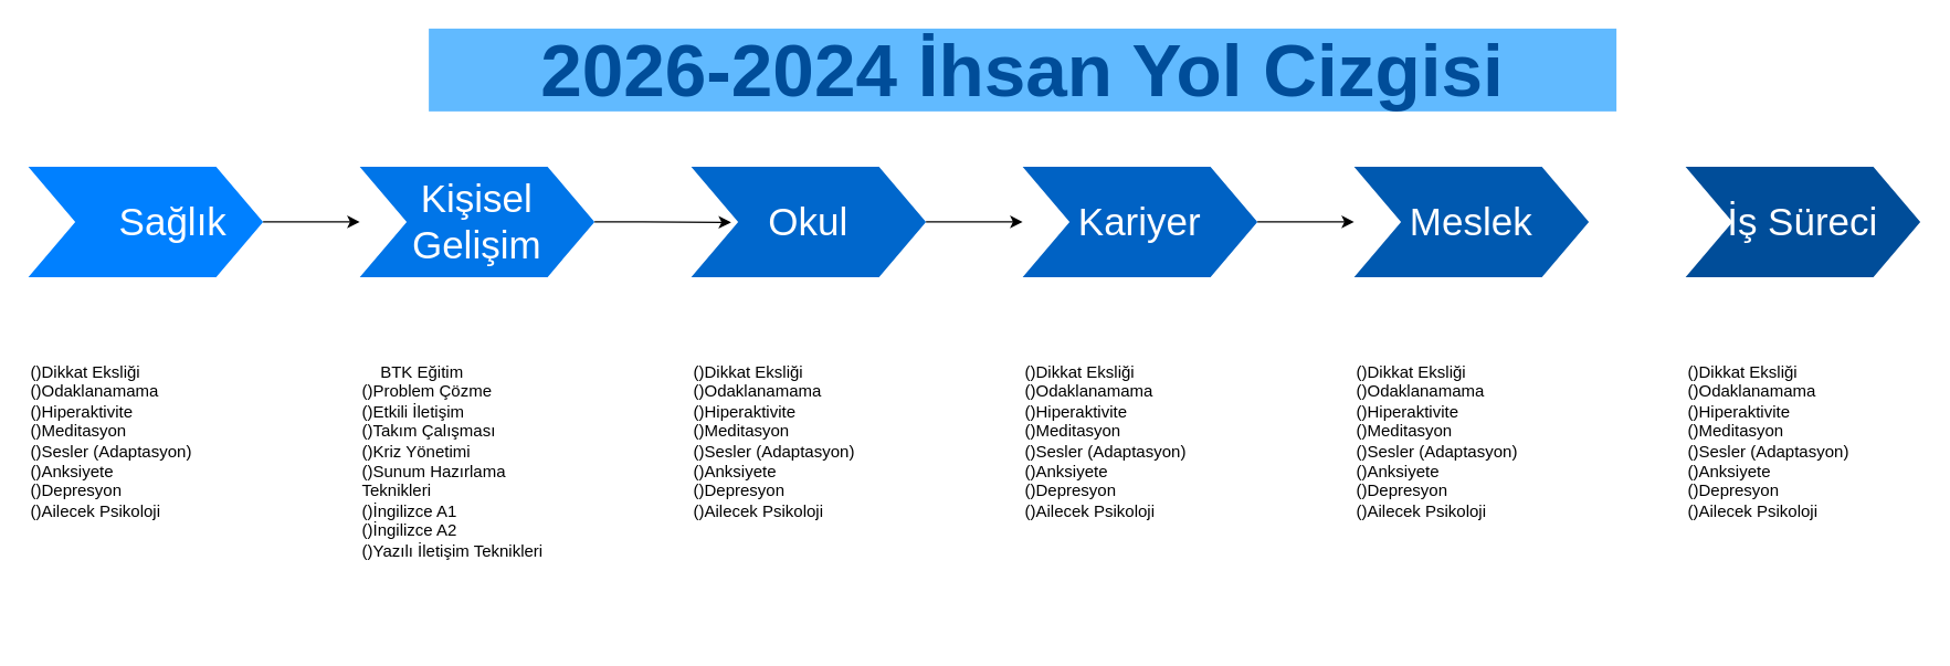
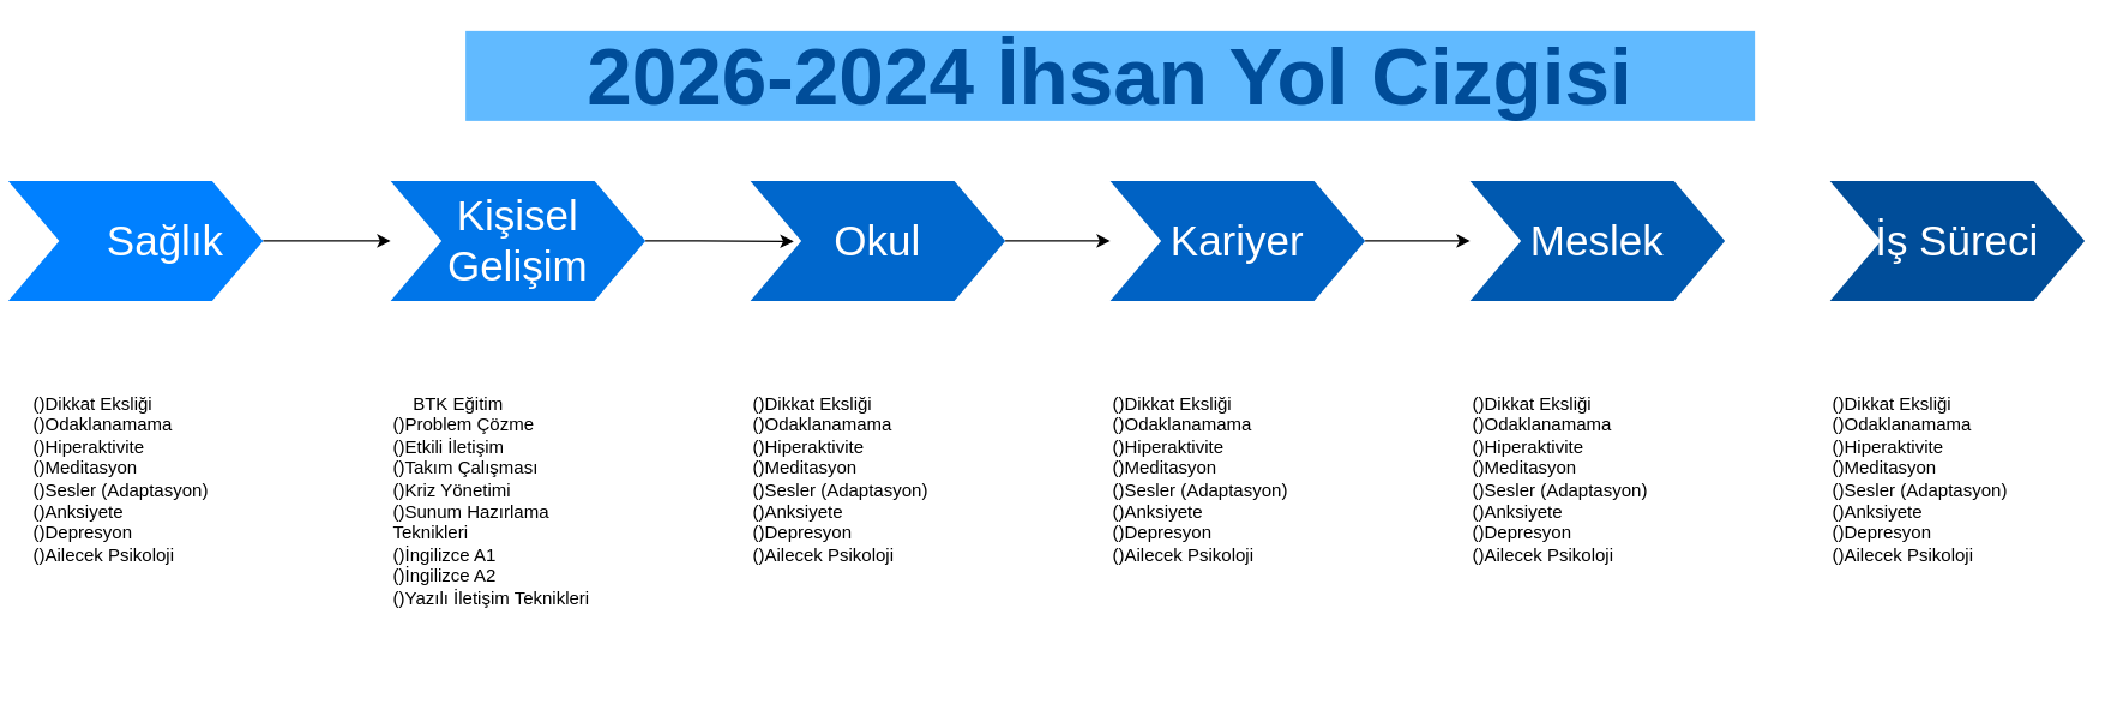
  <mxCell id="0" />
  <mxCell id="1" parent="0" />
  <mxCell id="2" style="edgeStyle=orthogonalEdgeStyle;rounded=0;orthogonalLoop=1;jettySize=auto;html=1;exitX=1;exitY=0.5;exitDx=0;exitDy=0;" edge="1" parent="1" source="3" target="4"><mxGeometry relative="1" as="geometry" /></mxCell>
- <mxCell id="3" value="&lt;blockquote style=&quot;margin: 0 0 0 40px; border: none; padding: 0px;&quot;&gt;Sağlık&lt;/blockquote&gt;" style="shape=step;whiteSpace=wrap;html=1;fontSize=28;fillColor=#0080FF;fontColor=#FFFFFF;strokeColor=none;" parent="1" vertex="1"><mxGeometry x="20" y="120" width="170" height="80" as="geometry" /></mxCell>
+ <mxCell id="3" value="&lt;blockquote style=&quot;margin: 0 0 0 40px; border: none; padding: 0px;&quot;&gt;Sağlık&lt;/blockquote&gt;" style="shape=step;whiteSpace=wrap;html=1;fontSize=28;fillColor=#0080FF;fontColor=#FFFFFF;strokeColor=none;" parent="1" vertex="1"><mxGeometry x="5" y="120" width="170" height="80" as="geometry" /></mxCell>
  <mxCell id="4" value="Kişisel Gelişim" style="shape=step;whiteSpace=wrap;html=1;fontSize=28;fillColor=#0075E8;fontColor=#FFFFFF;strokeColor=none;" parent="1" vertex="1"><mxGeometry x="260" y="120" width="170" height="80" as="geometry" /></mxCell>
  <mxCell id="5" style="edgeStyle=orthogonalEdgeStyle;rounded=0;orthogonalLoop=1;jettySize=auto;html=1;exitX=1;exitY=0.5;exitDx=0;exitDy=0;" edge="1" parent="1" source="6" target="8"><mxGeometry relative="1" as="geometry" /></mxCell>
  <mxCell id="6" value="Okul" style="shape=step;whiteSpace=wrap;html=1;fontSize=28;fillColor=#0067CC;fontColor=#FFFFFF;strokeColor=none;" parent="1" vertex="1"><mxGeometry x="500" y="120" width="170" height="80" as="geometry" /></mxCell>
  <mxCell id="7" style="edgeStyle=orthogonalEdgeStyle;rounded=0;orthogonalLoop=1;jettySize=auto;html=1;exitX=1;exitY=0.5;exitDx=0;exitDy=0;entryX=0;entryY=0.5;entryDx=0;entryDy=0;" edge="1" parent="1" source="8" target="9"><mxGeometry relative="1" as="geometry" /></mxCell>
  <mxCell id="8" value="Kariyer" style="shape=step;whiteSpace=wrap;html=1;fontSize=28;fillColor=#0062C4;fontColor=#FFFFFF;strokeColor=none;" parent="1" vertex="1"><mxGeometry x="740" y="120" width="170" height="80" as="geometry" /></mxCell>
  <mxCell id="9" value="Meslek" style="shape=step;whiteSpace=wrap;html=1;fontSize=28;fillColor=#0059B0;fontColor=#FFFFFF;strokeColor=none;" parent="1" vertex="1"><mxGeometry x="980" y="120" width="170" height="80" as="geometry" /></mxCell>
  <mxCell id="10" value="İş Süreci" style="shape=step;whiteSpace=wrap;html=1;fontSize=28;fillColor=#004D99;fontColor=#FFFFFF;strokeColor=none;" parent="1" vertex="1"><mxGeometry x="1220" y="120" width="170" height="80" as="geometry" /></mxCell>
  <mxCell id="11" value="2026-2024 İhsan Yol Cizgisi" style="text;html=1;strokeColor=none;fillColor=#61BAFF;align=center;verticalAlign=middle;whiteSpace=wrap;fontSize=54;fontStyle=1;fontColor=#004D99;" parent="1" vertex="1"><mxGeometry x="310" y="20" width="860" height="60" as="geometry" /></mxCell>
  <mxCell id="12" value="()Dikkat Eksliği&lt;br&gt;()Odaklanamama&lt;br&gt;()Hiperaktivite&lt;br&gt;()Meditasyon&lt;br&gt;()Sesler (Adaptasyon)&lt;br&gt;()Anksiyete&lt;br style=&quot;border-color: var(--border-color);&quot;&gt;()Depresyon&lt;br style=&quot;border-color: var(--border-color);&quot;&gt;()Ailecek Psikoloji" style="text;spacingTop=-5;fillColor=#ffffff;whiteSpace=wrap;html=1;align=left;fontSize=12;fontFamily=Helvetica;fillColor=none;strokeColor=none;" parent="1" vertex="1"><mxGeometry x="20" y="260" width="160" height="200" as="geometry" /></mxCell>
  <mxCell id="13" value="&amp;nbsp; &amp;nbsp; BTK Eğitim&lt;br&gt;()Problem Çözme&amp;nbsp;&lt;br&gt;()Etkili İletişim&lt;br&gt;()Takım Çalışması&lt;br&gt;()Kriz Yönetimi&lt;br&gt;()Sunum Hazırlama Teknikleri&lt;br&gt;()İngilizce A1&lt;br&gt;()İngilizce A2&lt;br style=&quot;border-color: var(--border-color);&quot;&gt;()Yazılı İletişim Teknikleri" style="text;spacingTop=-5;fillColor=#ffffff;whiteSpace=wrap;html=1;align=left;fontSize=12;fontFamily=Helvetica;fillColor=none;strokeColor=none;" vertex="1" parent="1"><mxGeometry x="260" y="260" width="140" height="130" as="geometry" /></mxCell>
  <mxCell id="14" value="()Dikkat Eksliği&lt;br&gt;()Odaklanamama&lt;br&gt;()Hiperaktivite&lt;br&gt;()Meditasyon&lt;br&gt;()Sesler (Adaptasyon)&lt;br&gt;()Anksiyete&lt;br style=&quot;border-color: var(--border-color);&quot;&gt;()Depresyon&lt;br style=&quot;border-color: var(--border-color);&quot;&gt;()Ailecek Psikoloji" style="text;spacingTop=-5;fillColor=#ffffff;whiteSpace=wrap;html=1;align=left;fontSize=12;fontFamily=Helvetica;fillColor=none;strokeColor=none;" vertex="1" parent="1"><mxGeometry x="500" y="260" width="140" height="130" as="geometry" /></mxCell>
  <mxCell id="15" value="()Dikkat Eksliği&lt;br&gt;()Odaklanamama&lt;br&gt;()Hiperaktivite&lt;br&gt;()Meditasyon&lt;br&gt;()Sesler (Adaptasyon)&lt;br&gt;()Anksiyete&lt;br style=&quot;border-color: var(--border-color);&quot;&gt;()Depresyon&lt;br style=&quot;border-color: var(--border-color);&quot;&gt;()Ailecek Psikoloji" style="text;spacingTop=-5;fillColor=#ffffff;whiteSpace=wrap;html=1;align=left;fontSize=12;fontFamily=Helvetica;fillColor=none;strokeColor=none;" vertex="1" parent="1"><mxGeometry x="1220" y="260" width="140" height="130" as="geometry" /></mxCell>
  <mxCell id="16" value="()Dikkat Eksliği&lt;br&gt;()Odaklanamama&lt;br&gt;()Hiperaktivite&lt;br&gt;()Meditasyon&lt;br&gt;()Sesler (Adaptasyon)&lt;br&gt;()Anksiyete&lt;br style=&quot;border-color: var(--border-color);&quot;&gt;()Depresyon&lt;br style=&quot;border-color: var(--border-color);&quot;&gt;()Ailecek Psikoloji" style="text;spacingTop=-5;fillColor=#ffffff;whiteSpace=wrap;html=1;align=left;fontSize=12;fontFamily=Helvetica;fillColor=none;strokeColor=none;" vertex="1" parent="1"><mxGeometry x="980" y="260" width="140" height="130" as="geometry" /></mxCell>
  <mxCell id="17" value="()Dikkat Eksliği&lt;br&gt;()Odaklanamama&lt;br&gt;()Hiperaktivite&lt;br&gt;()Meditasyon&lt;br&gt;()Sesler (Adaptasyon)&lt;br&gt;()Anksiyete&lt;br style=&quot;border-color: var(--border-color);&quot;&gt;()Depresyon&lt;br style=&quot;border-color: var(--border-color);&quot;&gt;()Ailecek Psikoloji" style="text;spacingTop=-5;fillColor=#ffffff;whiteSpace=wrap;html=1;align=left;fontSize=12;fontFamily=Helvetica;fillColor=none;strokeColor=none;" vertex="1" parent="1"><mxGeometry x="740" y="260" width="140" height="130" as="geometry" /></mxCell>
  <mxCell id="18" style="edgeStyle=orthogonalEdgeStyle;rounded=0;orthogonalLoop=1;jettySize=auto;html=1;exitX=1;exitY=0.5;exitDx=0;exitDy=0;entryX=0.17;entryY=0.505;entryDx=0;entryDy=0;entryPerimeter=0;" edge="1" parent="1" source="4" target="6"><mxGeometry relative="1" as="geometry" /></mxCell>
